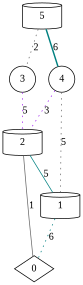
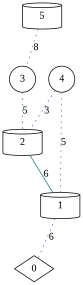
  graph {
    fontname="Liberation Serif"
    node [fontname="Liberation Serif" shape=cylinder]
    edge [color=teal fontname="Liberation Serif" style=dotted]
    0 [shape=diamond]
    1
    2
    3 [shape=circle]
    4 [shape=circle]
    5
-   1 -- 0 [label=6]
-   2 -- 0 [color=gray40 label=1 style=solid]
-   2 -- 1 [label=5 style=solid]
-   3 -- 2 [color=purple label=5]
+   1 -- 0 [color=purple label=6]
+   2 -- 1 [label=6 style=solid]
+   3 -- 2 [label=5]
    4 -- 1 [color=gray40 label=5]
    4 -- 2 [color=purple label=3]
-   5 -- 3 [color=gray40 label=2]
-   5 -- 4 [label=6 style=bold]
+   5 -- 3 [color=gray40 label=8]
  }
